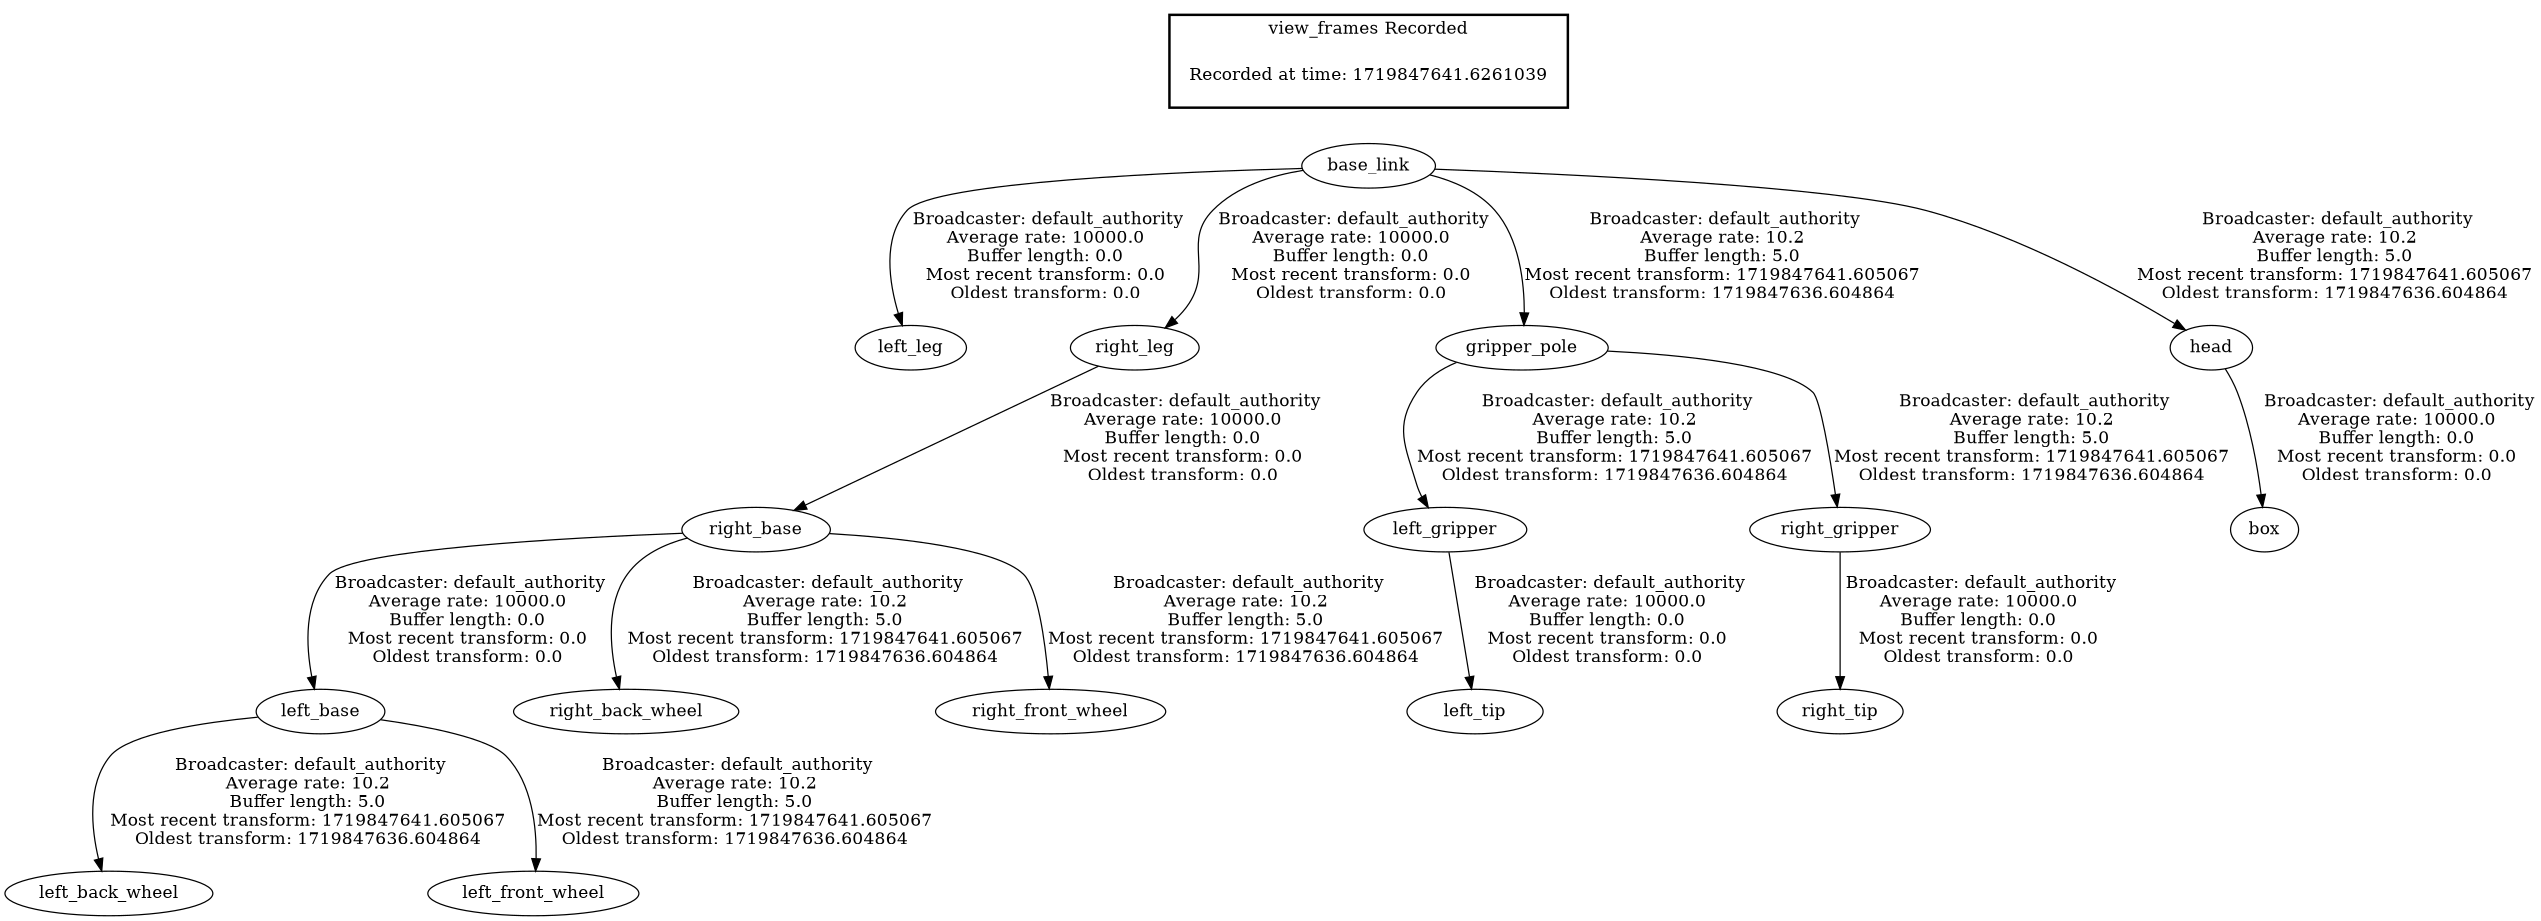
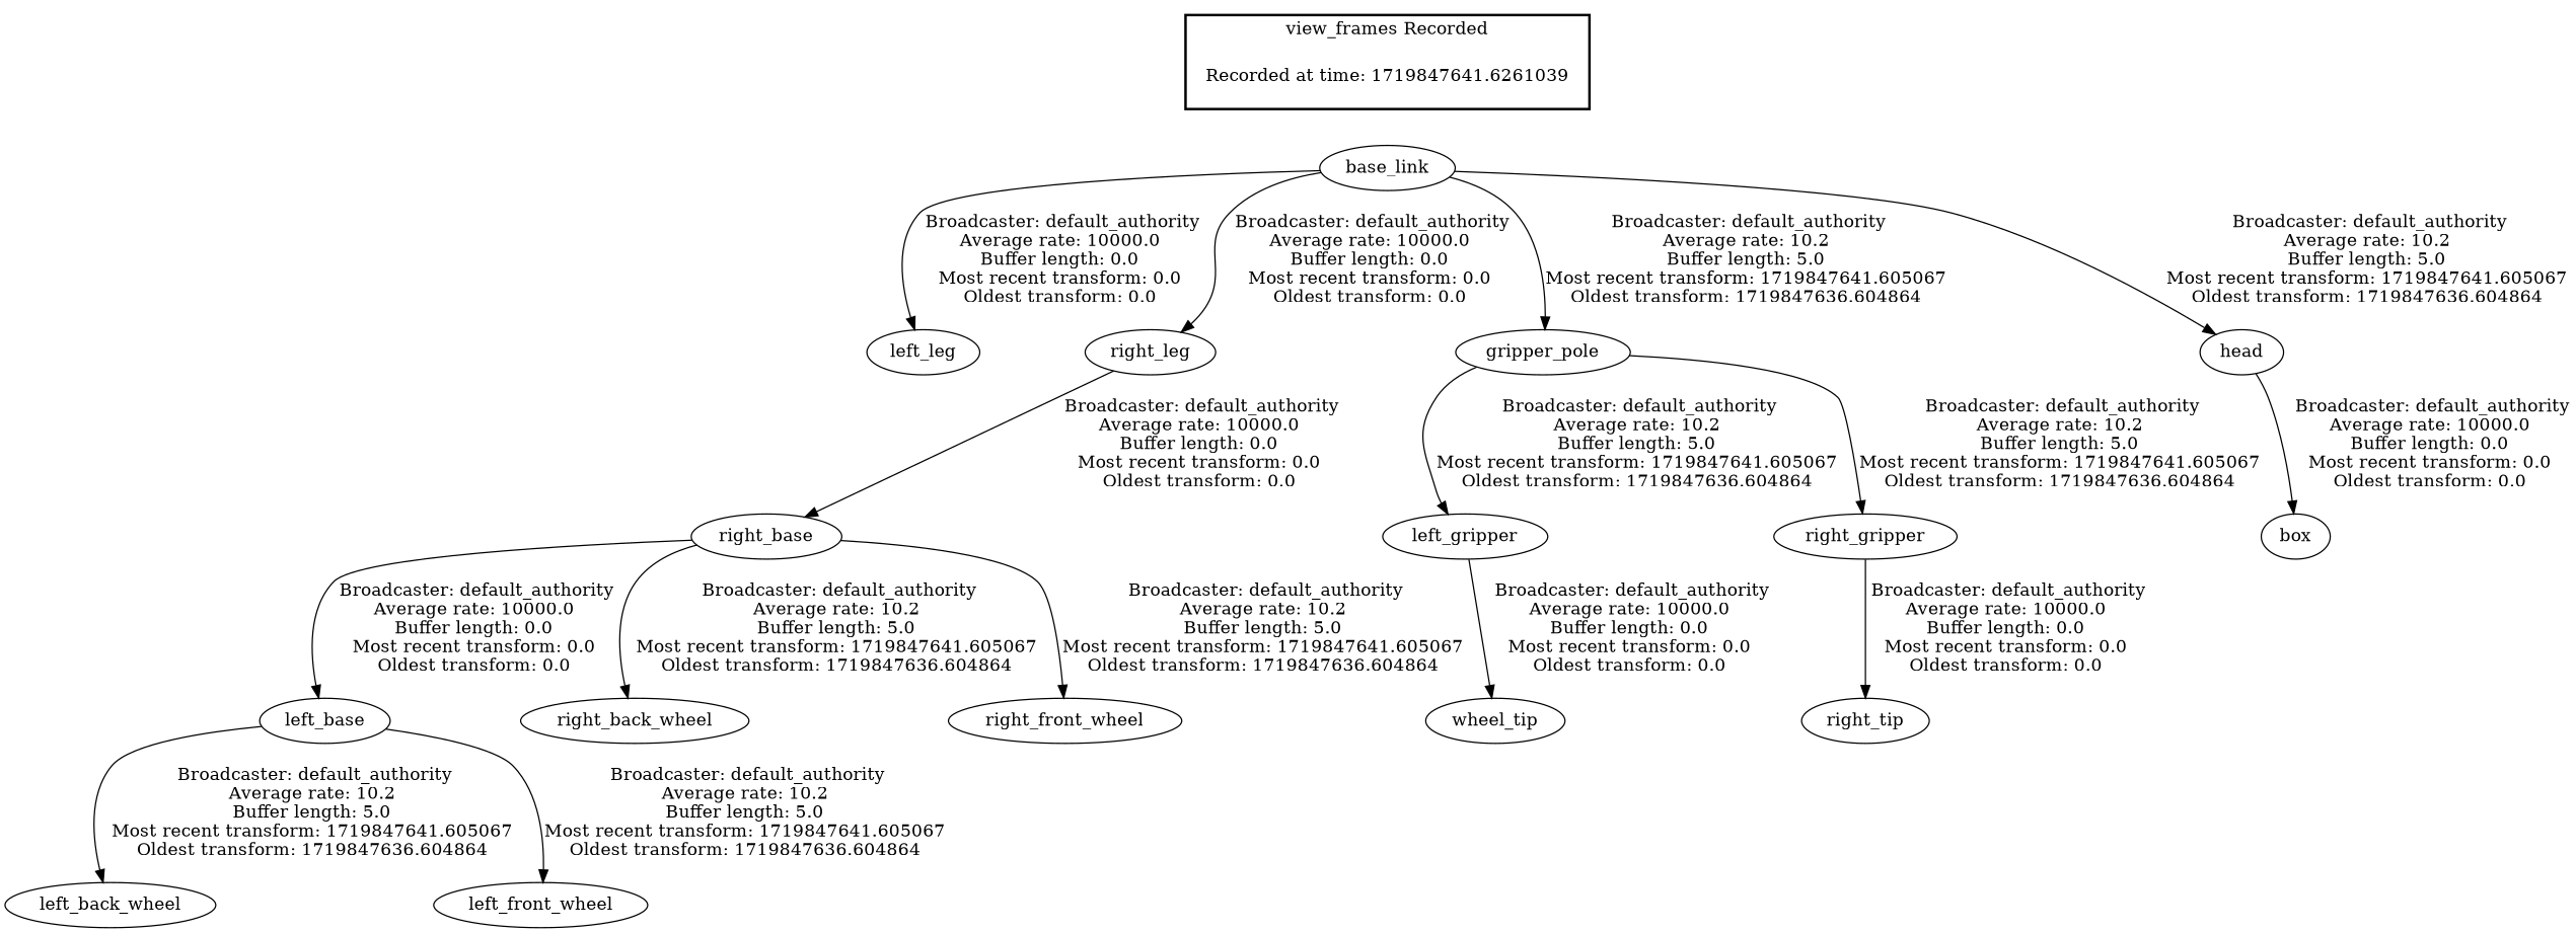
  digraph {
    "Recorded at time: 1719847641.6261039" [shape=plaintext]
    base_link
    left_leg
    right_leg
    gripper_pole
    head
    right_base
    left_gripper
    right_gripper
    box
    left_base
    left_back_wheel
    left_front_wheel
    right_back_wheel
    right_front_wheel
-   left_tip
+   left_tip [label=wheel_tip]
    right_tip
    subgraph cluster_1 {
      color=black
      label="view_frames Recorded"
      style=bold
      "Recorded at time: 1719847641.6261039"
    }
    "Recorded at time: 1719847641.6261039" -> base_link [style=invis]
    base_link -> left_leg [label=" Broadcaster: default_authority\nAverage rate: 10000.0\nBuffer length: 0.0\nMost recent transform: 0.0\nOldest transform: 0.0\n"]
    base_link -> right_leg [label=" Broadcaster: default_authority\nAverage rate: 10000.0\nBuffer length: 0.0\nMost recent transform: 0.0\nOldest transform: 0.0\n"]
    base_link -> gripper_pole [label=" Broadcaster: default_authority\nAverage rate: 10.2\nBuffer length: 5.0\nMost recent transform: 1719847641.605067\nOldest transform: 1719847636.604864\n"]
    base_link -> head [label=" Broadcaster: default_authority\nAverage rate: 10.2\nBuffer length: 5.0\nMost recent transform: 1719847641.605067\nOldest transform: 1719847636.604864\n"]
    right_leg -> right_base [label=" Broadcaster: default_authority\nAverage rate: 10000.0\nBuffer length: 0.0\nMost recent transform: 0.0\nOldest transform: 0.0\n"]
    gripper_pole -> left_gripper [label=" Broadcaster: default_authority\nAverage rate: 10.2\nBuffer length: 5.0\nMost recent transform: 1719847641.605067\nOldest transform: 1719847636.604864\n"]
    gripper_pole -> right_gripper [label=" Broadcaster: default_authority\nAverage rate: 10.2\nBuffer length: 5.0\nMost recent transform: 1719847641.605067\nOldest transform: 1719847636.604864\n"]
    head -> box [label=" Broadcaster: default_authority\nAverage rate: 10000.0\nBuffer length: 0.0\nMost recent transform: 0.0\nOldest transform: 0.0\n"]
    right_base -> left_base [label=" Broadcaster: default_authority\nAverage rate: 10000.0\nBuffer length: 0.0\nMost recent transform: 0.0\nOldest transform: 0.0\n"]
    right_base -> right_back_wheel [label=" Broadcaster: default_authority\nAverage rate: 10.2\nBuffer length: 5.0\nMost recent transform: 1719847641.605067\nOldest transform: 1719847636.604864\n"]
    right_base -> right_front_wheel [label=" Broadcaster: default_authority\nAverage rate: 10.2\nBuffer length: 5.0\nMost recent transform: 1719847641.605067\nOldest transform: 1719847636.604864\n"]
    left_gripper -> left_tip [label=" Broadcaster: default_authority\nAverage rate: 10000.0\nBuffer length: 0.0\nMost recent transform: 0.0\nOldest transform: 0.0\n"]
    right_gripper -> right_tip [label=" Broadcaster: default_authority\nAverage rate: 10000.0\nBuffer length: 0.0\nMost recent transform: 0.0\nOldest transform: 0.0\n"]
    left_base -> left_back_wheel [label=" Broadcaster: default_authority\nAverage rate: 10.2\nBuffer length: 5.0\nMost recent transform: 1719847641.605067\nOldest transform: 1719847636.604864\n"]
    left_base -> left_front_wheel [label=" Broadcaster: default_authority\nAverage rate: 10.2\nBuffer length: 5.0\nMost recent transform: 1719847641.605067\nOldest transform: 1719847636.604864\n"]
  }
